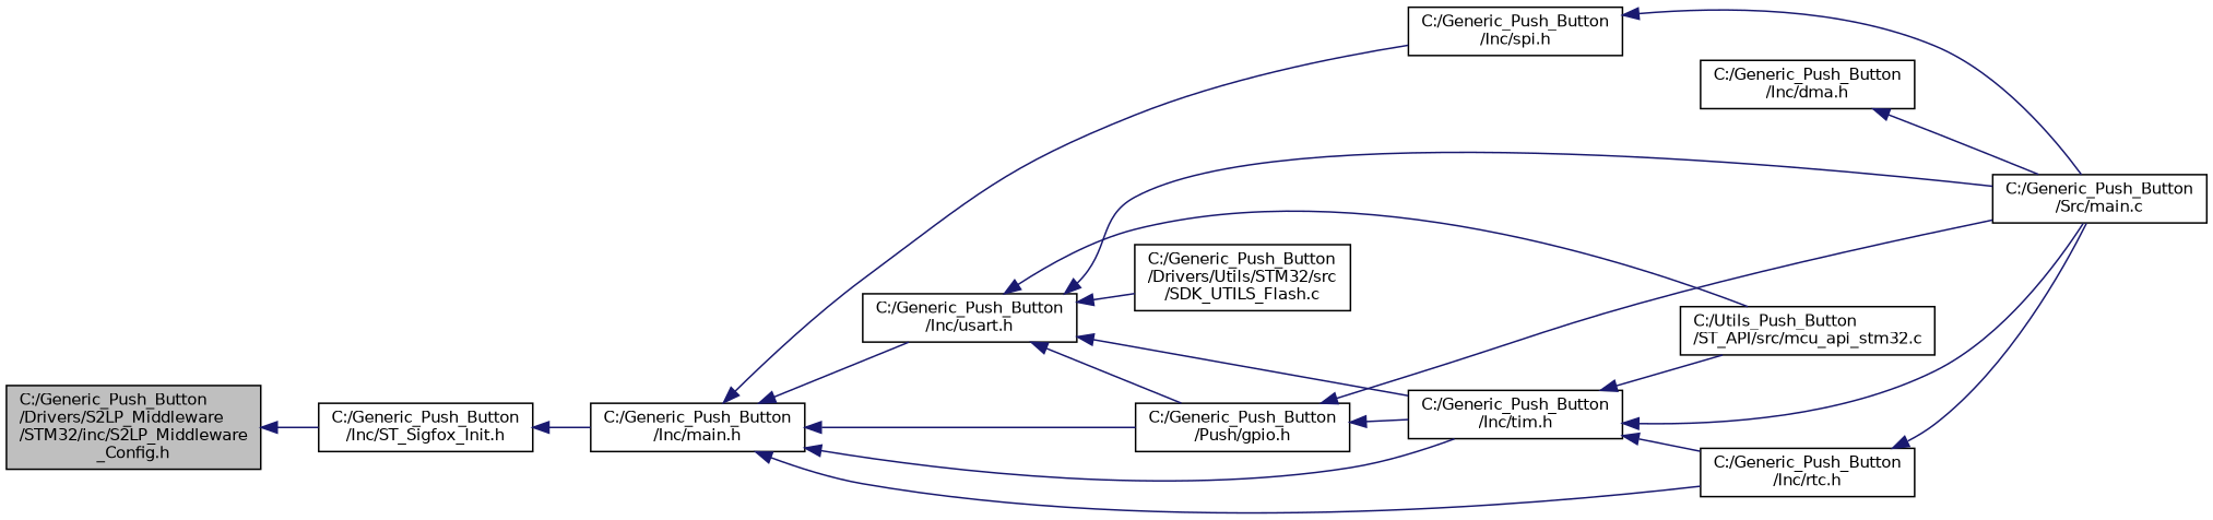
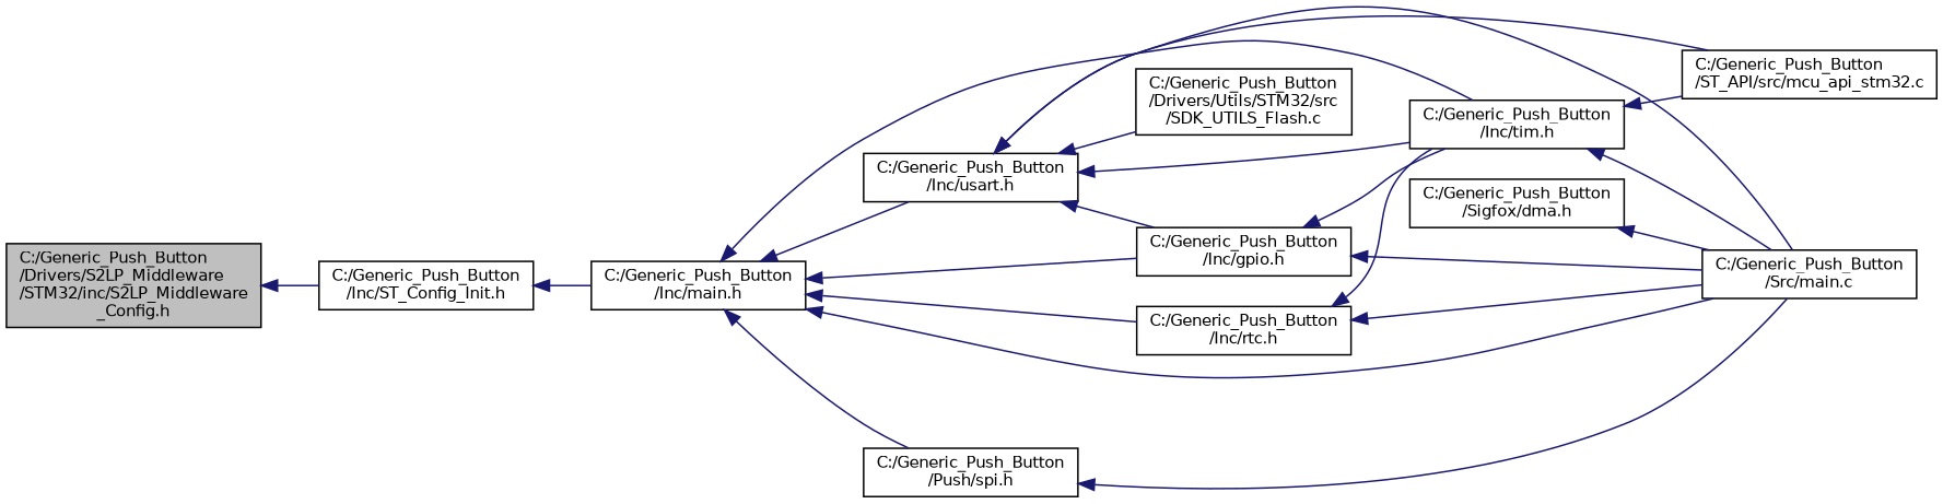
  digraph {
    rankdir=LR
    node [color=black fillcolor=white fontname=Helvetica fontsize=10 shape=record style=filled]
    edge [color=midnightblue dir=back fontname=Helvetica fontsize=10 labelfontname=Helvetica labelfontsize=10 style=solid]
    n1 [fillcolor=grey75 fontcolor=black height=0.2 label="C:/Generic_Push_Button\l/Drivers/S2LP_Middleware\l/STM32/inc/S2LP_Middleware\l_Config.h" width=0.4]
-   n2 [height=0.2 label="C:/Generic_Push_Button\l/Inc/ST_Sigfox_Init.h" width=0.4]
+   n2 [height=0.2 label="C:/Generic_Push_Button\l/Inc/ST_Config_Init.h" width=0.4]
    n3 [height=0.2 label="C:/Generic_Push_Button\l/Inc/main.h" width=0.4]
    n4 [height=0.2 label="C:/Generic_Push_Button\l/Src/main.c" width=0.4]
-   n5 [height=0.2 label="C:/Generic_Push_Button\l/Push/gpio.h" width=0.4]
+   n5 [height=0.2 label="C:/Generic_Push_Button\l/Inc/gpio.h" width=0.4]
    n6 [height=0.2 label="C:/Generic_Push_Button\l/Inc/tim.h" width=0.4]
    n7 [height=0.2 label="C:/Generic_Push_Button\l/Inc/usart.h" width=0.4]
    n8 [height=0.2 label="C:/Generic_Push_Button\l/Inc/rtc.h" width=0.4]
-   n9 [height=0.2 label="C:/Generic_Push_Button\l/Inc/spi.h" width=0.4]
-   n10 [height=0.2 label="C:/Generic_Push_Button\l/Inc/dma.h" width=0.4]
-   n11 [height=0.2 label="C:/Utils_Push_Button\l/ST_API/src/mcu_api_stm32.c" width=0.4]
+   n9 [height=0.2 label="C:/Generic_Push_Button\l/Push/spi.h" width=0.4]
+   n10 [height=0.2 label="C:/Generic_Push_Button\l/Sigfox/dma.h" width=0.4]
+   n11 [height=0.2 label="C:/Generic_Push_Button\l/ST_API/src/mcu_api_stm32.c" width=0.4]
    n12 [height=0.2 label="C:/Generic_Push_Button\l/Drivers/Utils/STM32/src\l/SDK_UTILS_Flash.c" width=0.4]
    n1 -> n2
    n2 -> n3
+   n3 -> n4
    n3 -> n5
    n3 -> n6
    n3 -> n7
    n3 -> n8
    n3 -> n9
    n5 -> n4
    n5 -> n6
    n6 -> n4
    n6 -> n11
    n7 -> n4
    n7 -> n5
    n7 -> n6
    n7 -> n11
    n7 -> n12
    n8 -> n4
-   n6 -> n8
+   n8 -> n6
    n9 -> n4
    n10 -> n4
  }
